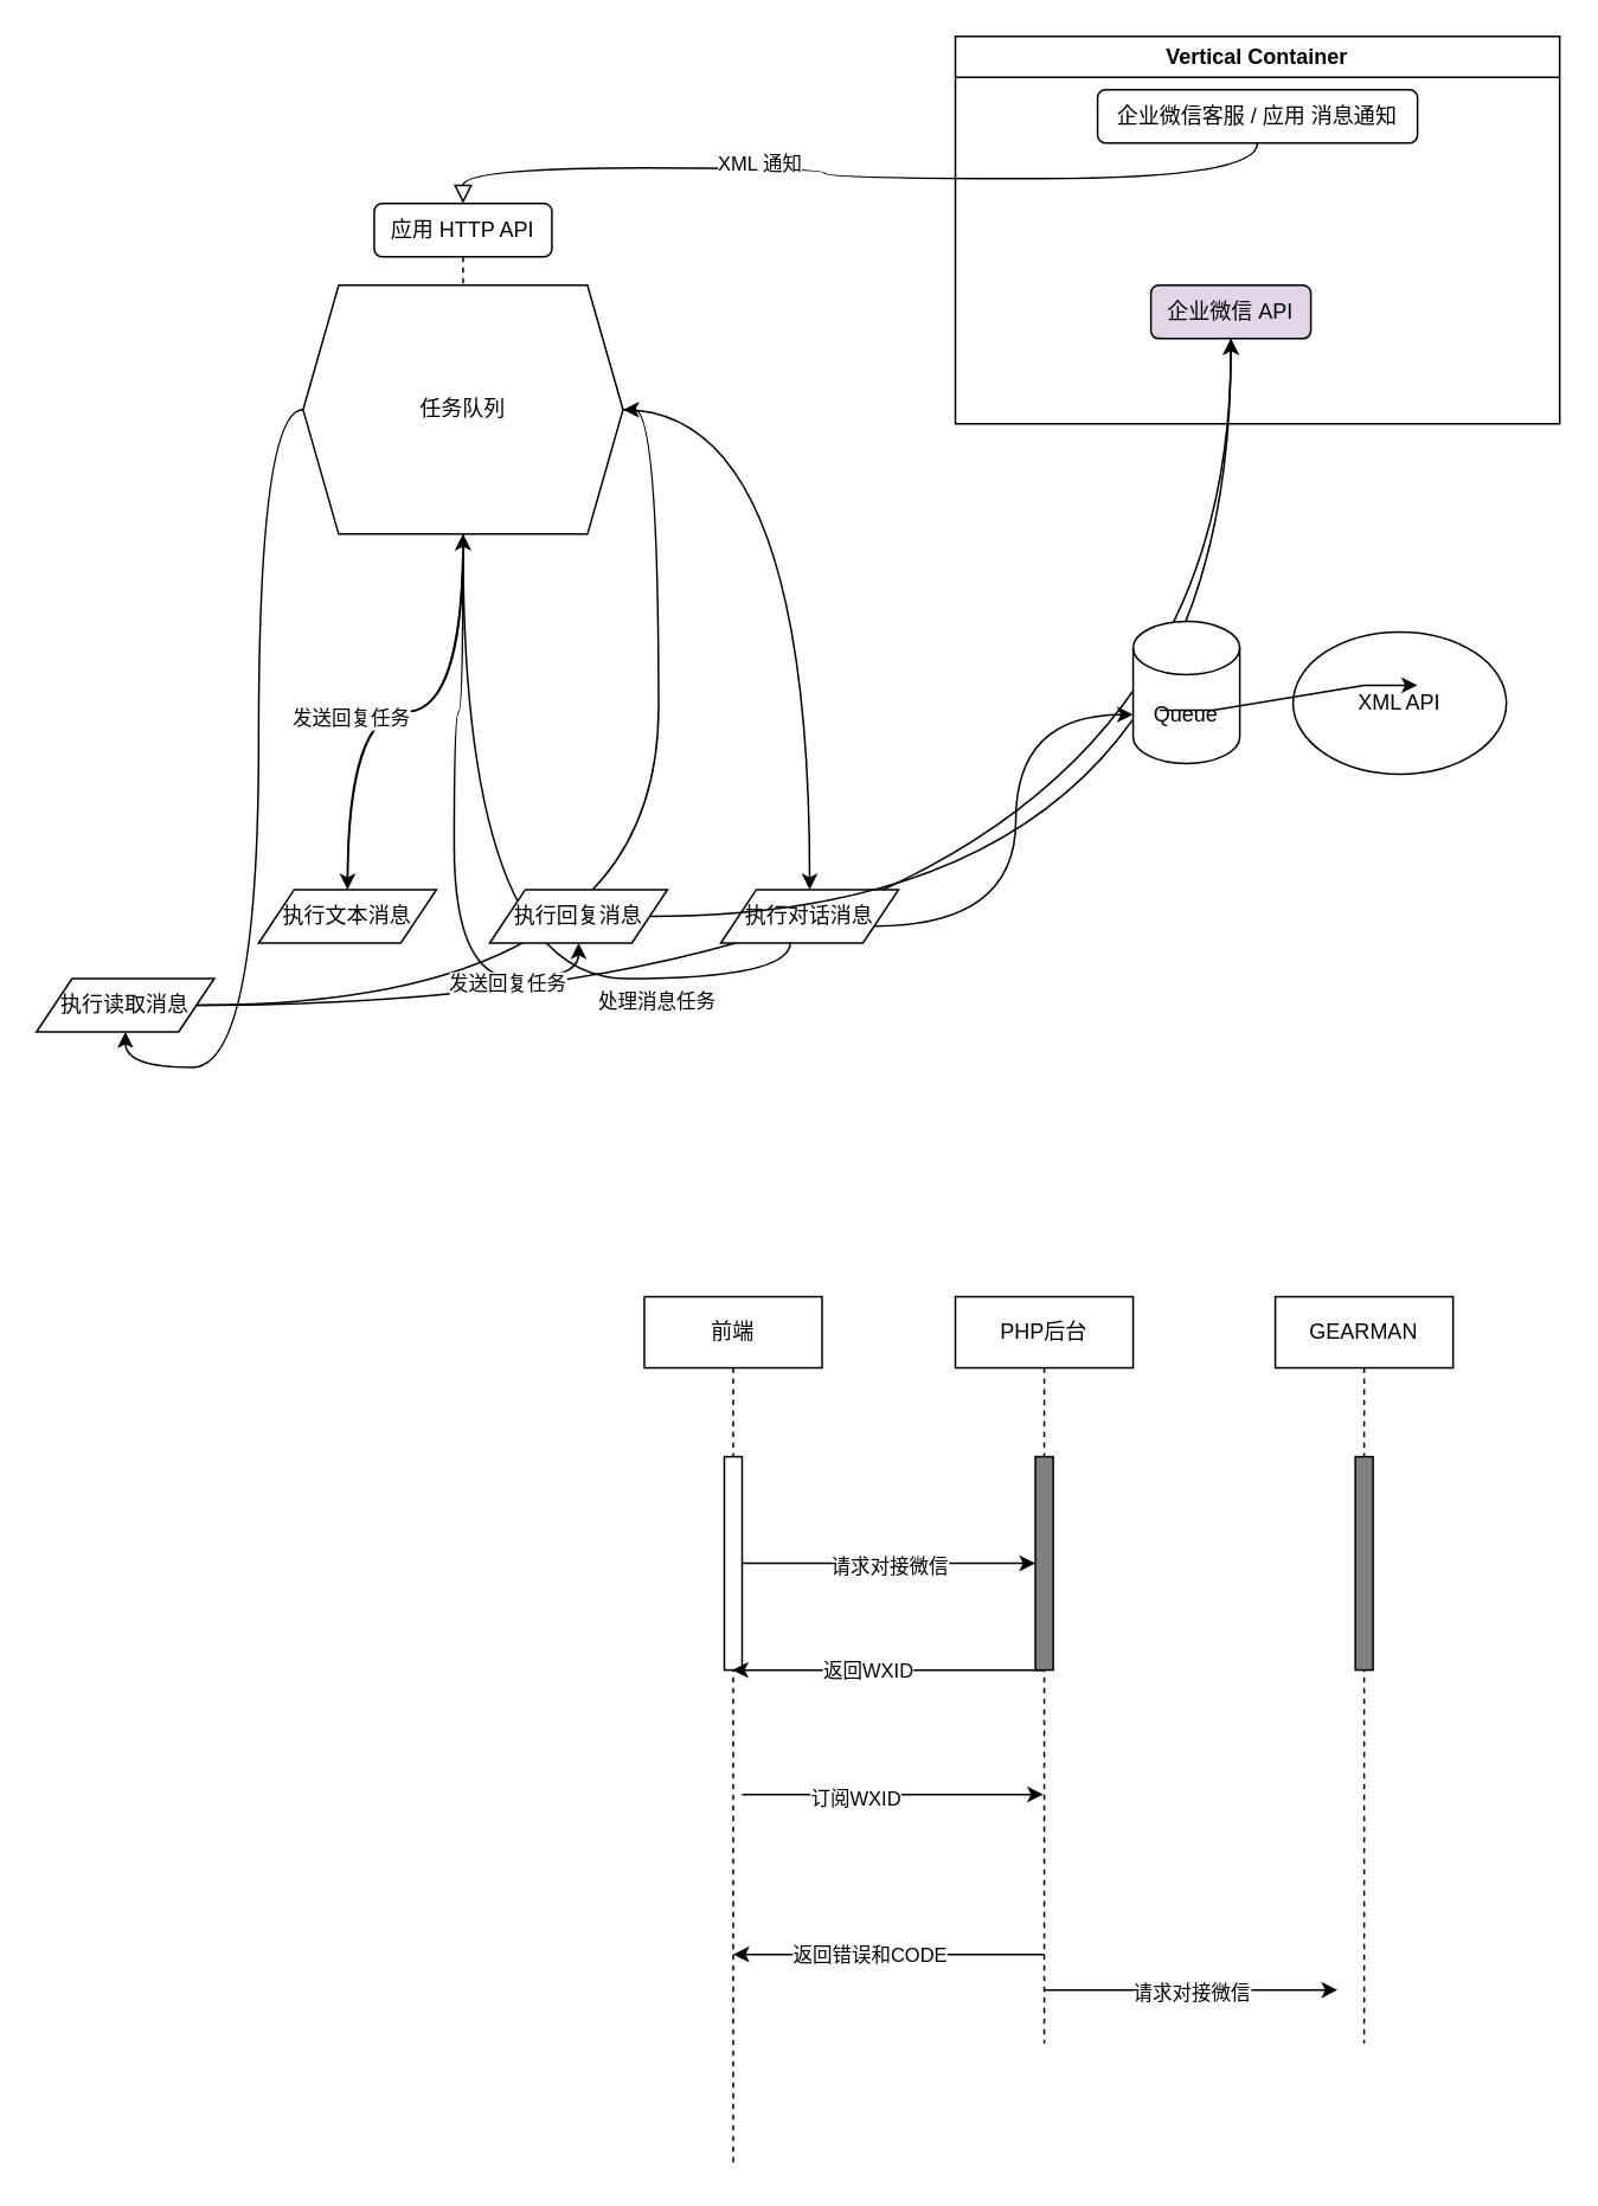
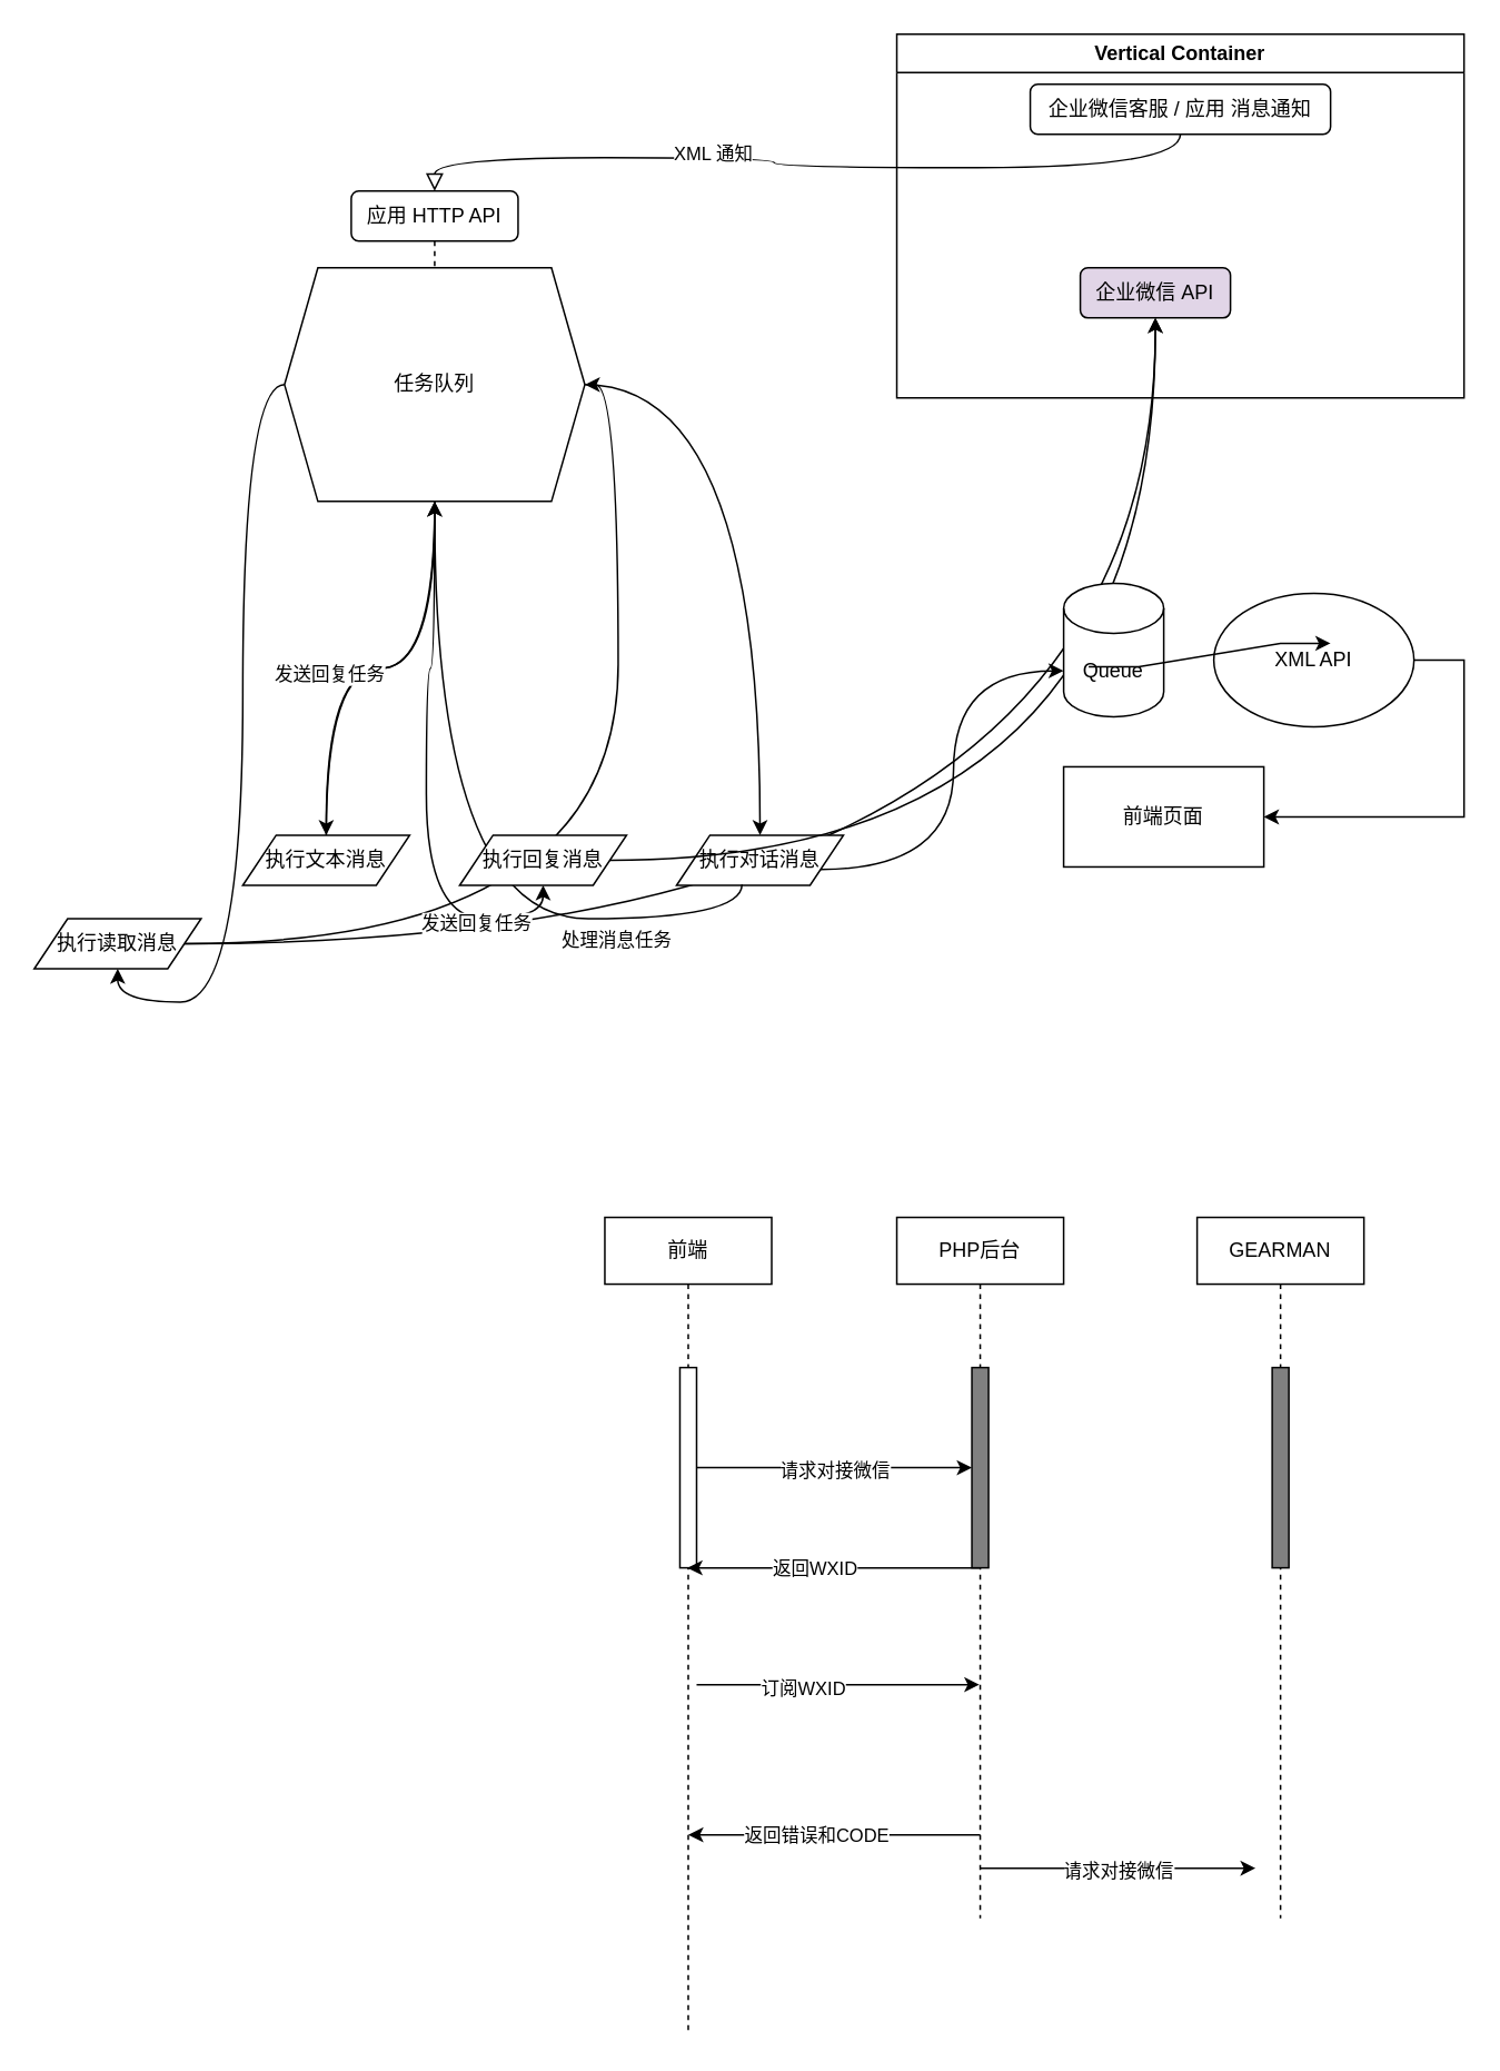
  <mxCell id="0" />
  <mxCell id="1" parent="0" />
  <mxCell id="2" value="" style="rounded=0;html=1;jettySize=auto;orthogonalLoop=1;fontSize=11;endArrow=block;endFill=0;endSize=8;strokeWidth=1;shadow=0;labelBackgroundColor=none;edgeStyle=orthogonalEdgeStyle;exitX=0.5;exitY=1;exitDx=0;exitDy=0;entryX=0.5;entryY=0;entryDx=0;entryDy=0;orthogonal=1;curved=1;" parent="1" source="26" target="6" edge="1"><mxGeometry relative="1" as="geometry"><mxPoint x="-923" y="-30" as="targetPoint" /></mxGeometry></mxCell>
  <mxCell id="3" value="XML 通知" style="edgeLabel;html=1;align=center;verticalAlign=middle;resizable=0;points=[];" parent="2" vertex="1" connectable="0"><mxGeometry x="0.242" y="-3" relative="1" as="geometry"><mxPoint as="offset" /></mxGeometry></mxCell>
  <mxCell id="4" style="edgeStyle=orthogonalEdgeStyle;rounded=0;orthogonalLoop=1;jettySize=auto;html=1;entryX=0;entryY=0.5;entryDx=0;entryDy=0;noEdgeStyle=1;orthogonal=1;dashed=1;" parent="1" source="6" target="11" edge="1"><mxGeometry relative="1" as="geometry"><Array as="points"><mxPoint x="260" y="172" /><mxPoint x="260" y="248" /></Array></mxGeometry></mxCell>
  <mxCell id="5" value="读取消息任务" style="edgeLabel;html=1;align=center;verticalAlign=middle;resizable=0;points=[];" parent="4" vertex="1" connectable="0"><mxGeometry x="-0.04" y="2" width="90" height="30" relative="1" as="geometry"><mxPoint x="-45" y="-15" as="offset" /></mxGeometry></mxCell>
  <mxCell id="6" value="应用 HTTP API" style="rounded=1;whiteSpace=wrap;html=1;fontSize=12;glass=0;strokeWidth=1;shadow=0;" parent="1" vertex="1"><mxGeometry x="210" y="114" width="100" height="30" as="geometry" /></mxCell>
  <mxCell id="7" style="edgeStyle=orthogonalEdgeStyle;rounded=0;orthogonalLoop=1;jettySize=auto;html=1;entryX=0.5;entryY=1;entryDx=0;entryDy=0;orthogonal=1;curved=1;" parent="1" source="11" target="15" edge="1"><mxGeometry relative="1" as="geometry" /></mxCell>
  <mxCell id="8" style="edgeStyle=orthogonalEdgeStyle;rounded=0;orthogonalLoop=1;jettySize=auto;html=1;orthogonal=1;curved=1;" parent="1" source="11" target="18" edge="1"><mxGeometry relative="1" as="geometry" /></mxCell>
  <mxCell id="9" style="edgeStyle=orthogonalEdgeStyle;rounded=0;orthogonalLoop=1;jettySize=auto;html=1;orthogonal=1;curved=1;" parent="1" source="11" target="20" edge="1"><mxGeometry relative="1" as="geometry" /></mxCell>
  <mxCell id="10" style="edgeStyle=orthogonalEdgeStyle;rounded=0;orthogonalLoop=1;jettySize=auto;html=1;entryX=0.5;entryY=1;entryDx=0;entryDy=0;orthogonal=1;curved=1;" parent="1" source="11" target="24" edge="1"><mxGeometry relative="1" as="geometry" /></mxCell>
  <mxCell id="11" value="任务队列" style="shape=hexagon;perimeter=hexagonPerimeter2;whiteSpace=wrap;html=1;fixedSize=1;" parent="1" vertex="1"><mxGeometry x="170" y="160" width="180" height="140" as="geometry" /></mxCell>
  <mxCell id="12" style="edgeStyle=orthogonalEdgeStyle;rounded=0;orthogonalLoop=1;jettySize=auto;html=1;orthogonal=1;curved=1;" parent="1" source="15" target="27" edge="1"><mxGeometry relative="1" as="geometry" /></mxCell>
  <mxCell id="13" style="edgeStyle=orthogonalEdgeStyle;rounded=0;orthogonalLoop=1;jettySize=auto;html=1;entryX=1;entryY=0.5;entryDx=0;entryDy=0;orthogonal=1;curved=1;" parent="1" source="15" target="11" edge="1"><mxGeometry relative="1" as="geometry" /></mxCell>
  <mxCell id="14" value="处理消息任务" style="edgeLabel;html=1;align=center;verticalAlign=middle;resizable=0;points=[];" parent="13" vertex="1" connectable="0"><mxGeometry x="-0.149" y="2" relative="1" as="geometry"><mxPoint y="-1" as="offset" /></mxGeometry></mxCell>
  <mxCell id="15" value="执行读取消息" style="shape=parallelogram;perimeter=parallelogramPerimeter;whiteSpace=wrap;html=1;fixedSize=1;" parent="1" vertex="1"><mxGeometry x="20" y="550" width="100" height="30" as="geometry" /></mxCell>
  <mxCell id="16" style="edgeStyle=orthogonalEdgeStyle;rounded=0;orthogonalLoop=1;jettySize=auto;html=1;entryX=0.5;entryY=1;entryDx=0;entryDy=0;orthogonal=1;curved=1;" parent="1" source="18" target="11" edge="1"><mxGeometry relative="1" as="geometry" /></mxCell>
  <mxCell id="17" value="发送回复任务" style="edgeLabel;html=1;align=center;verticalAlign=middle;resizable=0;points=[];" parent="16" vertex="1" connectable="0"><mxGeometry x="-0.228" y="-3" relative="1" as="geometry"><mxPoint x="-1" as="offset" /></mxGeometry></mxCell>
  <mxCell id="18" value="执行文本消息" style="shape=parallelogram;perimeter=parallelogramPerimeter;whiteSpace=wrap;html=1;fixedSize=1;" parent="1" vertex="1"><mxGeometry x="145" y="500" width="100" height="30" as="geometry" /></mxCell>
  <mxCell id="19" style="edgeStyle=orthogonalEdgeStyle;rounded=0;orthogonalLoop=1;jettySize=auto;html=1;orthogonal=1;exitX=1;exitY=0.75;exitDx=0;exitDy=0;entryX=0;entryY=0;entryDx=0;entryDy=52.5;entryPerimeter=0;curved=1;" edge="1" parent="1" source="20" target="28"><mxGeometry relative="1" as="geometry" /></mxCell>
  <mxCell id="20" value="执行对话消息" style="shape=parallelogram;perimeter=parallelogramPerimeter;whiteSpace=wrap;html=1;fixedSize=1;" parent="1" vertex="1"><mxGeometry x="405" y="500" width="100" height="30" as="geometry" /></mxCell>
  <mxCell id="21" style="edgeStyle=orthogonalEdgeStyle;rounded=0;orthogonalLoop=1;jettySize=auto;html=1;entryX=0.5;entryY=1;entryDx=0;entryDy=0;exitX=0.392;exitY=0.983;exitDx=0;exitDy=0;exitPerimeter=0;orthogonal=1;curved=1;" parent="1" source="20" target="11" edge="1"><mxGeometry relative="1" as="geometry"><mxPoint x="-215" y="300" as="sourcePoint" /></mxGeometry></mxCell>
  <mxCell id="22" value="发送回复任务" style="edgeLabel;html=1;align=center;verticalAlign=middle;resizable=0;points=[];" parent="21" vertex="1" connectable="0"><mxGeometry x="-0.214" y="2" relative="1" as="geometry"><mxPoint x="-1" as="offset" /></mxGeometry></mxCell>
  <mxCell id="23" style="edgeStyle=orthogonalEdgeStyle;rounded=0;orthogonalLoop=1;jettySize=auto;html=1;entryX=0.5;entryY=1;entryDx=0;entryDy=0;orthogonal=1;curved=1;" parent="1" source="24" target="27" edge="1"><mxGeometry relative="1" as="geometry" /></mxCell>
  <mxCell id="24" value="执行回复消息" style="shape=parallelogram;perimeter=parallelogramPerimeter;whiteSpace=wrap;html=1;fixedSize=1;" parent="1" vertex="1"><mxGeometry x="275" y="500" width="100" height="30" as="geometry" /></mxCell>
  <mxCell id="25" value="Vertical Container" style="swimlane;whiteSpace=wrap;html=1;" vertex="1" parent="1"><mxGeometry x="537" y="20" width="340" height="218" as="geometry" /></mxCell>
  <mxCell id="26" value="企业微信客服 / 应用 消息通知" style="rounded=1;whiteSpace=wrap;html=1;fontSize=12;glass=0;strokeWidth=1;shadow=0;" parent="25" vertex="1"><mxGeometry x="80" y="30.004" width="180" height="30" as="geometry" /></mxCell>
  <mxCell id="27" value="企业微信 API" style="rounded=1;whiteSpace=wrap;html=1;fontSize=12;glass=0;strokeWidth=1;shadow=0;fillColor=#e1d5e7;" parent="25" vertex="1"><mxGeometry x="110" y="140.004" width="90" height="30" as="geometry" /></mxCell>
  <mxCell id="28" value="Queue" style="shape=cylinder3;whiteSpace=wrap;html=1;boundedLbl=1;backgroundOutline=1;size=15;" vertex="1" parent="1"><mxGeometry x="637.006" y="349" width="60" height="80" as="geometry" /></mxCell>
+ <mxCell id="29" value="前端页面" style="rounded=0;whiteSpace=wrap;html=1;" vertex="1" parent="1"><mxGeometry x="637.003" y="459" width="120" height="60" as="geometry" /></mxCell>
+ <mxCell id="30" style="edgeStyle=entityRelationEdgeStyle;rounded=0;orthogonalLoop=1;jettySize=auto;html=1;orthogonal=1;" edge="1" parent="1" source="31" target="29"><mxGeometry relative="1" as="geometry" /></mxCell>
  <mxCell id="31" value="XML API" style="ellipse;whiteSpace=wrap;html=1;" vertex="1" parent="1"><mxGeometry x="727.013" y="355" width="120" height="80" as="geometry" /></mxCell>
  <mxCell id="32" value="" style="endArrow=classic;html=1;rounded=0;exitX=0.25;exitY=0.625;exitDx=0;exitDy=0;exitPerimeter=0;orthogonal=1;entryX=0.583;entryY=0.375;entryDx=0;entryDy=0;entryPerimeter=0;edgeStyle=entityRelationEdgeStyle;" edge="1" parent="1" source="28" target="31"><mxGeometry width="50" height="50" relative="1" as="geometry"><mxPoint x="457.01" y="369" as="sourcePoint" /><mxPoint x="352.01" y="689" as="targetPoint" /></mxGeometry></mxCell>
  <mxCell id="33" value="PHP后台" style="shape=umlLifeline;perimeter=lifelinePerimeter;whiteSpace=wrap;html=1;container=1;dropTarget=0;collapsible=0;recursiveResize=0;outlineConnect=0;portConstraint=eastwest;newEdgeStyle={&quot;edgeStyle&quot;:&quot;elbowEdgeStyle&quot;,&quot;elbow&quot;:&quot;vertical&quot;,&quot;curved&quot;:0,&quot;rounded&quot;:0};" vertex="1" parent="1"><mxGeometry x="537" y="729" width="100" height="420" as="geometry" /></mxCell>
  <mxCell id="34" value="" style="html=1;points=[[0,0,0,0,5],[0,1,0,0,-5],[1,0,0,0,5],[1,1,0,0,-5]];perimeter=orthogonalPerimeter;outlineConnect=0;targetShapes=umlLifeline;portConstraint=eastwest;newEdgeStyle={&quot;curved&quot;:0,&quot;rounded&quot;:0};fillColor=#808080;" vertex="1" parent="33"><mxGeometry x="45" y="90" width="10" height="120" as="geometry" /></mxCell>
  <mxCell id="35" value="前端" style="shape=umlLifeline;perimeter=lifelinePerimeter;whiteSpace=wrap;html=1;container=1;dropTarget=0;collapsible=0;recursiveResize=0;outlineConnect=0;portConstraint=eastwest;newEdgeStyle={&quot;edgeStyle&quot;:&quot;elbowEdgeStyle&quot;,&quot;elbow&quot;:&quot;vertical&quot;,&quot;curved&quot;:0,&quot;rounded&quot;:0};" vertex="1" parent="1"><mxGeometry x="362" y="729" width="100" height="490" as="geometry" /></mxCell>
  <mxCell id="36" value="" style="html=1;points=[[0,0,0,0,5],[0,1,0,0,-5],[1,0,0,0,5],[1,1,0,0,-5]];perimeter=orthogonalPerimeter;outlineConnect=0;targetShapes=umlLifeline;portConstraint=eastwest;newEdgeStyle={&quot;curved&quot;:0,&quot;rounded&quot;:0};" vertex="1" parent="35"><mxGeometry x="45" y="90" width="10" height="120" as="geometry" /></mxCell>
  <mxCell id="37" style="edgeStyle=orthogonalEdgeStyle;curved=0;rounded=0;orthogonalLoop=1;jettySize=auto;html=1;" edge="1" parent="1" source="36" target="34"><mxGeometry relative="1" as="geometry" /></mxCell>
  <mxCell id="38" value="请求对接微信" style="edgeLabel;html=1;align=center;verticalAlign=middle;resizable=0;points=[];" vertex="1" connectable="0" parent="37"><mxGeometry x="-0.009" y="-1" relative="1" as="geometry"><mxPoint as="offset" /></mxGeometry></mxCell>
  <mxCell id="39" value="" style="edgeStyle=none;orthogonalLoop=1;jettySize=auto;html=1;rounded=0;curved=1;" edge="1" parent="1" source="33" target="35"><mxGeometry width="100" relative="1" as="geometry"><mxPoint x="437" y="1059" as="sourcePoint" /><mxPoint x="537" y="1059" as="targetPoint" /><Array as="points" /></mxGeometry></mxCell>
  <mxCell id="40" value="返回WXID" style="edgeLabel;html=1;align=center;verticalAlign=middle;resizable=0;points=[];" vertex="1" connectable="0" parent="39"><mxGeometry x="0.126" relative="1" as="geometry"><mxPoint as="offset" /></mxGeometry></mxCell>
  <mxCell id="41" value="" style="edgeStyle=none;orthogonalLoop=1;jettySize=auto;html=1;rounded=0;curved=1;" edge="1" parent="1" target="33"><mxGeometry width="100" relative="1" as="geometry"><mxPoint x="417" y="1009" as="sourcePoint" /><mxPoint x="767" y="1009" as="targetPoint" /><Array as="points" /></mxGeometry></mxCell>
  <mxCell id="42" value="订阅WXID" style="edgeLabel;html=1;align=center;verticalAlign=middle;resizable=0;points=[];" vertex="1" connectable="0" parent="41"><mxGeometry x="-0.251" y="-2" relative="1" as="geometry"><mxPoint as="offset" /></mxGeometry></mxCell>
  <mxCell id="43" value="GEARMAN" style="shape=umlLifeline;perimeter=lifelinePerimeter;whiteSpace=wrap;html=1;container=1;dropTarget=0;collapsible=0;recursiveResize=0;outlineConnect=0;portConstraint=eastwest;newEdgeStyle={&quot;edgeStyle&quot;:&quot;elbowEdgeStyle&quot;,&quot;elbow&quot;:&quot;vertical&quot;,&quot;curved&quot;:0,&quot;rounded&quot;:0};" vertex="1" parent="1"><mxGeometry x="717" y="729" width="100" height="420" as="geometry" /></mxCell>
  <mxCell id="44" value="" style="html=1;points=[[0,0,0,0,5],[0,1,0,0,-5],[1,0,0,0,5],[1,1,0,0,-5]];perimeter=orthogonalPerimeter;outlineConnect=0;targetShapes=umlLifeline;portConstraint=eastwest;newEdgeStyle={&quot;curved&quot;:0,&quot;rounded&quot;:0};fillColor=#808080;" vertex="1" parent="43"><mxGeometry x="45" y="90" width="10" height="120" as="geometry" /></mxCell>
  <mxCell id="45" value="" style="edgeStyle=none;orthogonalLoop=1;jettySize=auto;html=1;rounded=0;curved=1;" edge="1" parent="1"><mxGeometry width="100" relative="1" as="geometry"><mxPoint x="587" y="1099" as="sourcePoint" /><mxPoint x="412" y="1099" as="targetPoint" /><Array as="points" /></mxGeometry></mxCell>
  <mxCell id="46" value="返回错误和CODE" style="edgeLabel;html=1;align=center;verticalAlign=middle;resizable=0;points=[];" vertex="1" connectable="0" parent="45"><mxGeometry x="0.126" relative="1" as="geometry"><mxPoint as="offset" /></mxGeometry></mxCell>
  <mxCell id="47" style="edgeStyle=orthogonalEdgeStyle;curved=0;rounded=0;orthogonalLoop=1;jettySize=auto;html=1;" edge="1" parent="1"><mxGeometry relative="1" as="geometry"><mxPoint x="587" y="1119" as="sourcePoint" /><mxPoint x="752" y="1119" as="targetPoint" /></mxGeometry></mxCell>
  <mxCell id="48" value="请求对接微信" style="edgeLabel;html=1;align=center;verticalAlign=middle;resizable=0;points=[];" vertex="1" connectable="0" parent="47"><mxGeometry x="-0.009" y="-1" relative="1" as="geometry"><mxPoint as="offset" /></mxGeometry></mxCell>
